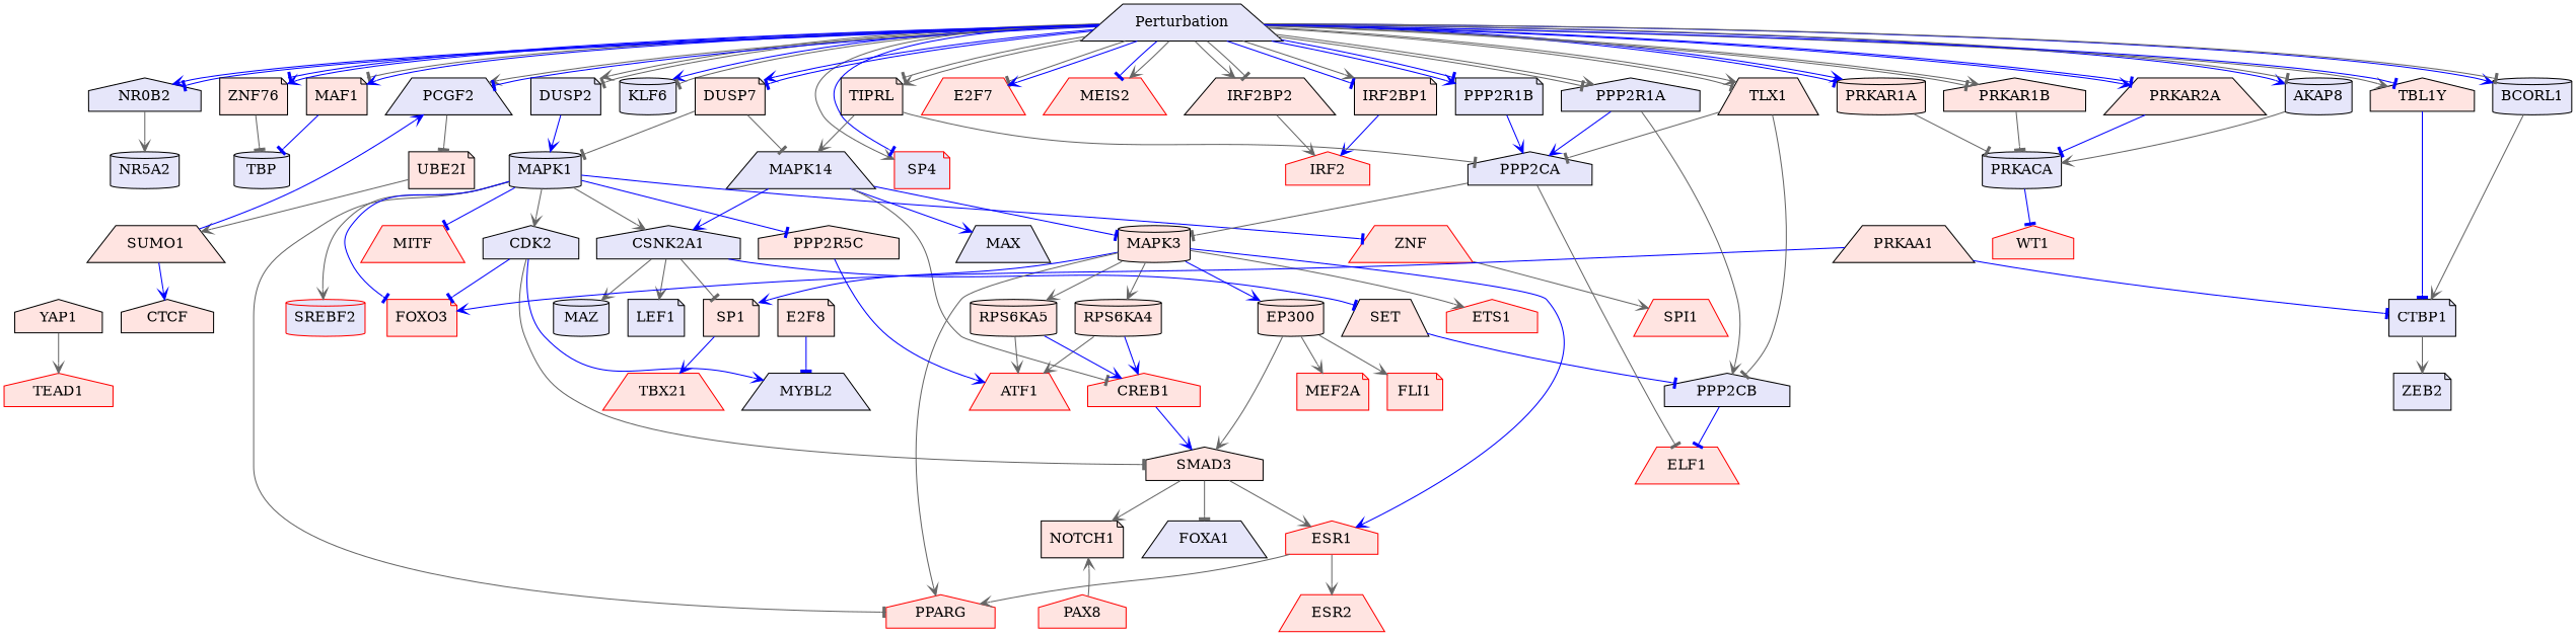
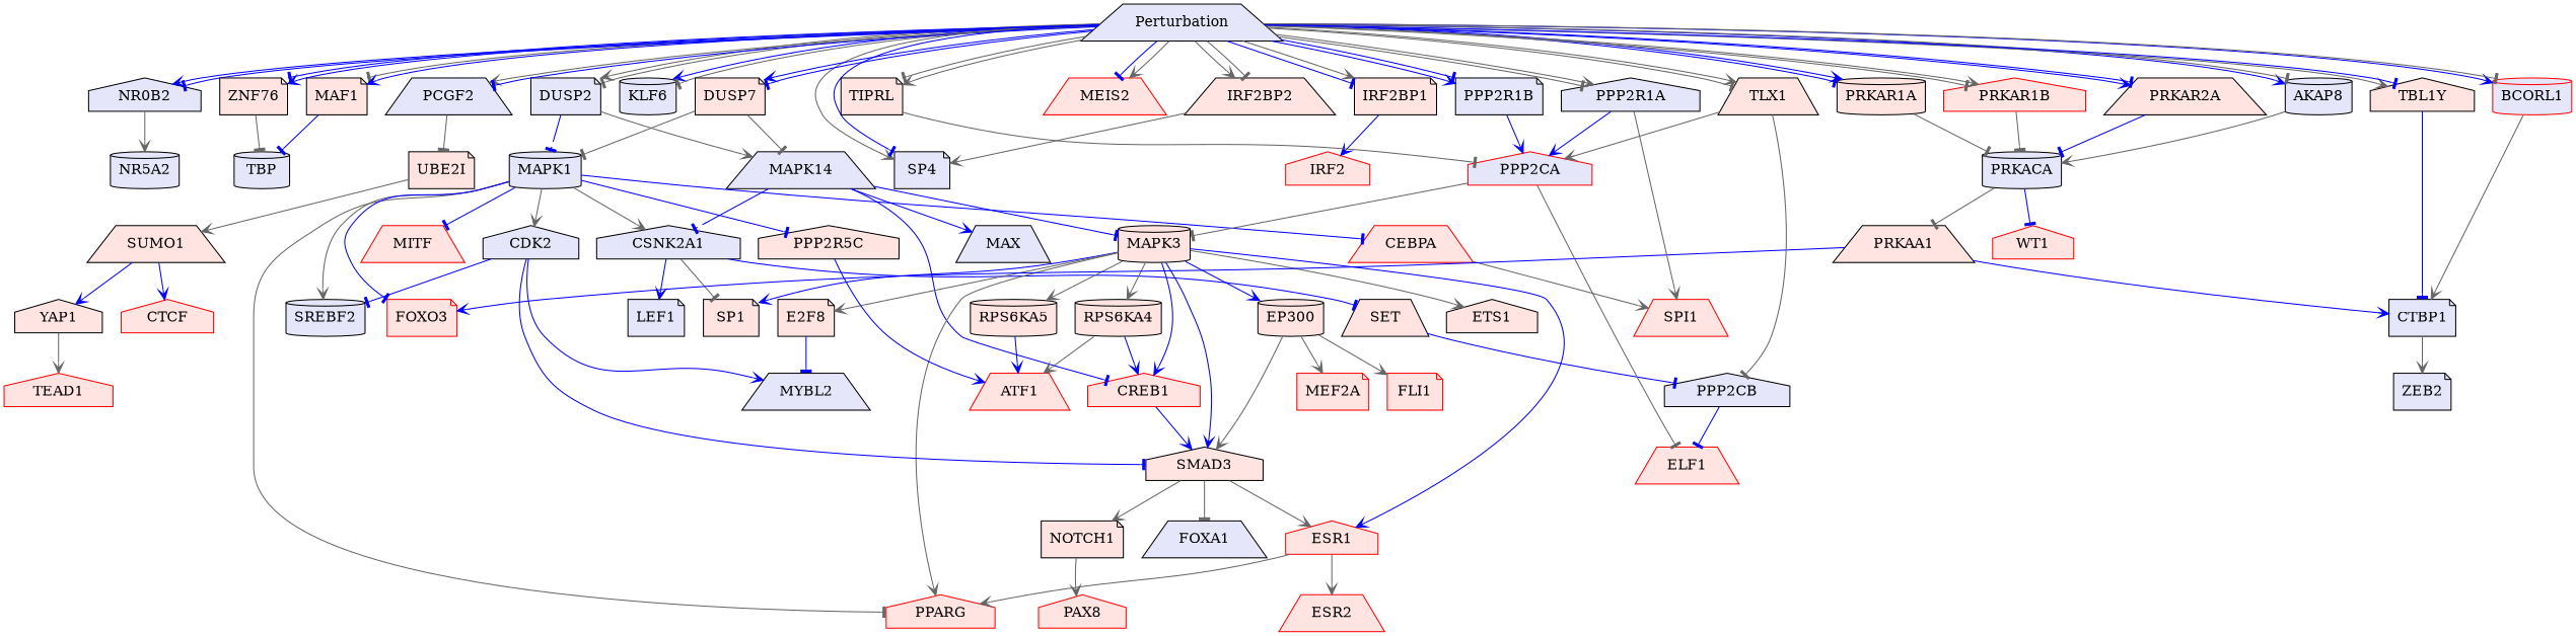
  digraph {
    node [fillcolor=mistyrose shape=trapezium style=filled]
    edge [arrowhead=vee color=gray40 penwidth=1]
    MAF1 [shape=note]
    TBP [color=black fillcolor=lavender shape=cylinder]
    MAPK14 [fillcolor=lavender]
    MAX [color=black fillcolor=lavender]
    CSNK2A1 [fillcolor=lavender shape=house]
    CREB1 [color=red shape=house]
    MAPK3 [shape=cylinder]
    LEF1 [color=black fillcolor=lavender shape=note]
-   MAZ [color=black fillcolor=lavender shape=cylinder]
    SP1 [shape=note]
    SET
    SMAD3 [shape=house]
    PPARG [color=red shape=house]
    ESR1 [color=red shape=house]
    RPS6KA4 [shape=cylinder]
-   ETS1 [color=red shape=house]
+   ETS1 [color=black shape=house]
    EP300 [shape=cylinder]
    n18 [label=E2F8 shape=note]
    RPS6KA5 [shape=cylinder]
    DUSP2 [fillcolor=lavender shape=note]
    MAPK1 [fillcolor=lavender shape=cylinder]
-   SREBF2 [color=red fillcolor=lavender shape=cylinder]
+   SREBF2 [color=black fillcolor=lavender shape=cylinder]
    CDK2 [fillcolor=lavender shape=house]
-   CEBPA [color=red label=ZNF]
+   CEBPA [color=red]
    FOXO3 [color=red shape=note]
    MITF [color=red]
    PPP2R5C [shape=house]
    MYBL2 [color=black fillcolor=lavender]
    SPI1 [color=red]
    ATF1 [color=red]
-   TBX21 [color=red]
    PPP2CB [fillcolor=lavender shape=house]
    NR0B2 [fillcolor=lavender shape=house]
    NR5A2 [color=black fillcolor=lavender shape=cylinder]
    PRKAA1
    CTBP1 [fillcolor=lavender shape=note]
    ZEB2 [color=black fillcolor=lavender shape=note]
    FOXA1 [color=black fillcolor=lavender]
    NOTCH1 [shape=note]
    PAX8 [color=red shape=house]
    ESR2 [color=red]
    TLX1
-   PPP2CA [fillcolor=lavender shape=house]
+   PPP2CA [fillcolor=lavender shape=house color=red]
    ELF1 [color=red]
    AKAP8 [fillcolor=lavender shape=cylinder]
    PRKACA [fillcolor=lavender shape=cylinder]
    WT1 [color=red shape=house]
    Perturbation [color=black fillcolor=lavender]
    KLF6 [color=black fillcolor=lavender shape=cylinder]
    PCGF2 [fillcolor=lavender]
-   SP4 [color=red fillcolor=lavender shape=note]
+   SP4 [color=black fillcolor=lavender shape=note]
    IRF2BP1 [shape=note]
-   E2F7 [color=red]
    MEIS2 [color=red]
    DUSP7 [shape=note]
    ZNF76 [shape=note]
    PRKAR1A [shape=cylinder]
-   PRKAR1B [shape=house]
+   PRKAR1B [shape=house color=red]
    PRKAR2A
    TBL1Y [shape=house]
    PPP2R1A [fillcolor=lavender shape=house]
    IRF2BP2
-   BCORL1 [fillcolor=lavender shape=cylinder]
+   BCORL1 [fillcolor=lavender shape=cylinder color=red]
    PPP2R1B [fillcolor=lavender shape=note]
    TIPRL [shape=note]
    UBE2I [shape=note]
    IRF2 [color=red shape=house]
    SUMO1
    YAP1 [shape=house]
-   CTCF [color=black shape=house]
+   CTCF [color=red shape=house]
    TEAD1 [color=red shape=house]
    MEF2A [color=red shape=note]
    FLI1 [color=red shape=note]
    MAF1 -> TBP [arrowhead=tee color=blue]
    MAPK14 -> MAX [color=blue]
-   MAPK14 -> CSNK2A1 [color=blue]
-   MAPK14 -> CREB1 [arrowhead=tee]
+   MAPK14 -> CSNK2A1 [arrowhead=tee color=blue]
+   MAPK14 -> CREB1 [arrowhead=tee color=blue]
    MAPK14 -> MAPK3 [arrowhead=tee color=blue]
-   CSNK2A1 -> LEF1
-   CSNK2A1 -> MAZ
+   CSNK2A1 -> LEF1 [color=blue]
    CSNK2A1 -> SP1 [arrowhead=tee]
    CSNK2A1 -> SET [arrowhead=tee color=blue]
    CREB1 -> SMAD3 [color=blue]
    MAPK3 -> SP1 [color=blue]
+   MAPK3 -> SMAD3 [color=blue]
    MAPK3 -> PPARG
    MAPK3 -> ESR1 [color=blue]
    MAPK3 -> RPS6KA4
    MAPK3 -> ETS1
    MAPK3 -> EP300 [color=blue]
+   MAPK3 -> n18
    MAPK3 -> RPS6KA5
-   SP1 -> TBX21 [color=blue]
    SET -> PPP2CB [arrowhead=tee color=blue]
    SMAD3 -> ESR1
    SMAD3 -> FOXA1 [arrowhead=tee]
    SMAD3 -> NOTCH1
    ESR1 -> PPARG
    ESR1 -> ESR2
    RPS6KA4 -> CREB1 [color=blue]
    RPS6KA4 -> ATF1
    EP300 -> SMAD3
    EP300 -> MEF2A
    EP300 -> FLI1
    n18 -> MYBL2 [arrowhead=tee color=blue]
-   RPS6KA5 -> CREB1 [color=blue]
-   RPS6KA5 -> ATF1
-   TIPRL -> MAPK14
-   DUSP2 -> MAPK1 [color=blue]
+   MAPK3 -> CREB1 [color=blue]
+   RPS6KA5 -> ATF1 [color=blue]
+   DUSP2 -> MAPK14
+   DUSP2 -> MAPK1 [arrowhead=tee color=blue]
    MAPK1 -> CSNK2A1
    MAPK1 -> PPARG [arrowhead=tee]
    MAPK1 -> SREBF2
    MAPK1 -> CDK2
    MAPK1 -> CEBPA [arrowhead=tee color=blue]
    MAPK1 -> FOXO3 [arrowhead=tee color=blue]
    MAPK1 -> MITF [arrowhead=tee color=blue]
    MAPK1 -> PPP2R5C [arrowhead=tee color=blue]
-   CDK2 -> SMAD3 [arrowhead=tee]
-   CDK2 -> FOXO3 [arrowhead=tee color=blue]
+   CDK2 -> SMAD3 [arrowhead=tee color=blue]
+   CDK2 -> SREBF2 [arrowhead=tee color=blue]
    CDK2 -> MYBL2 [color=blue]
    CEBPA -> SPI1
    PPP2R5C -> ATF1 [color=blue]
    PPP2CB -> ELF1 [arrowhead=tee color=blue]
    NR0B2 -> NR5A2
    PRKAA1 -> FOXO3 [color=blue]
-   PRKAA1 -> CTBP1 [arrowhead=tee color=blue]
+   PRKAA1 -> CTBP1 [color=blue]
    CTBP1 -> ZEB2
-   PAX8 -> NOTCH1
+   NOTCH1 -> PAX8
    TLX1 -> PPP2CB [arrowhead=tee]
-   TLX1 -> PPP2CA [arrowhead=tee]
+   TLX1 -> PPP2CA
    PPP2CA -> MAPK3 [arrowhead=tee]
    PPP2CA -> ELF1 [arrowhead=tee]
    AKAP8 -> PRKACA
+   PRKACA -> PRKAA1 [arrowhead=tee]
    PRKACA -> WT1 [arrowhead=tee color=blue]
    Perturbation -> MAF1 [arrowhead=tee]
    Perturbation -> MAF1 [color=blue]
    Perturbation -> DUSP2
    Perturbation -> DUSP2 [arrowhead=tee]
    Perturbation -> NR0B2 [color=blue]
    Perturbation -> NR0B2 [arrowhead=tee color=blue]
    Perturbation -> TLX1 [arrowhead=tee]
    Perturbation -> TLX1
    Perturbation -> AKAP8 [color=blue]
    Perturbation -> AKAP8 [arrowhead=tee]
    Perturbation -> KLF6 [color=blue]
    Perturbation -> KLF6 [arrowhead=tee]
    Perturbation -> PCGF2
    Perturbation -> PCGF2 [arrowhead=tee color=blue]
    Perturbation -> SP4
    Perturbation -> SP4 [arrowhead=tee color=blue]
    Perturbation -> IRF2BP1 [arrowhead=tee color=blue]
    Perturbation -> IRF2BP1
-   Perturbation -> E2F7 [arrowhead=tee]
-   Perturbation -> E2F7 [color=blue]
    Perturbation -> MEIS2 [arrowhead=tee color=blue]
    Perturbation -> MEIS2
    Perturbation -> DUSP7 [color=blue]
    Perturbation -> DUSP7 [arrowhead=tee color=blue]
    Perturbation -> ZNF76 [arrowhead=tee color=blue]
    Perturbation -> ZNF76 [color=blue]
    Perturbation -> PRKAR1A [arrowhead=tee color=blue]
    Perturbation -> PRKAR1A [color=blue]
    Perturbation -> PRKAR1B [arrowhead=tee]
    Perturbation -> PRKAR1B
    Perturbation -> PRKAR2A [color=blue]
    Perturbation -> PRKAR2A [arrowhead=tee color=blue]
    Perturbation -> TBL1Y
    Perturbation -> TBL1Y [arrowhead=tee color=blue]
    Perturbation -> PPP2R1A [arrowhead=tee]
    Perturbation -> PPP2R1A
    Perturbation -> IRF2BP2
    Perturbation -> IRF2BP2 [arrowhead=tee]
    Perturbation -> BCORL1 [color=blue]
    Perturbation -> BCORL1 [arrowhead=tee]
    Perturbation -> PPP2R1B [color=blue]
    Perturbation -> PPP2R1B [arrowhead=tee color=blue]
    Perturbation -> TIPRL [arrowhead=tee]
    Perturbation -> TIPRL
    PCGF2 -> UBE2I [arrowhead=tee]
    IRF2BP1 -> IRF2 [color=blue]
    DUSP7 -> MAPK14 [arrowhead=tee]
    DUSP7 -> MAPK1 [arrowhead=tee]
    ZNF76 -> TBP [arrowhead=tee]
    PRKAR1A -> PRKACA [arrowhead=tee]
    PRKAR1B -> PRKACA [arrowhead=tee]
    PRKAR2A -> PRKACA [arrowhead=tee color=blue]
    TBL1Y -> CTBP1 [arrowhead=tee color=blue]
-   PPP2R1A -> PPP2CB
+   PPP2R1A -> SPI1
    PPP2R1A -> PPP2CA [color=blue]
-   IRF2BP2 -> IRF2
+   IRF2BP2 -> SP4
    BCORL1 -> CTBP1
    PPP2R1B -> PPP2CA [color=blue]
    TIPRL -> PPP2CA [arrowhead=tee]
    UBE2I -> SUMO1
-   SUMO1 -> PCGF2 [color=blue]
+   SUMO1 -> YAP1 [color=blue]
    SUMO1 -> CTCF [color=blue]
    YAP1 -> TEAD1
  }
